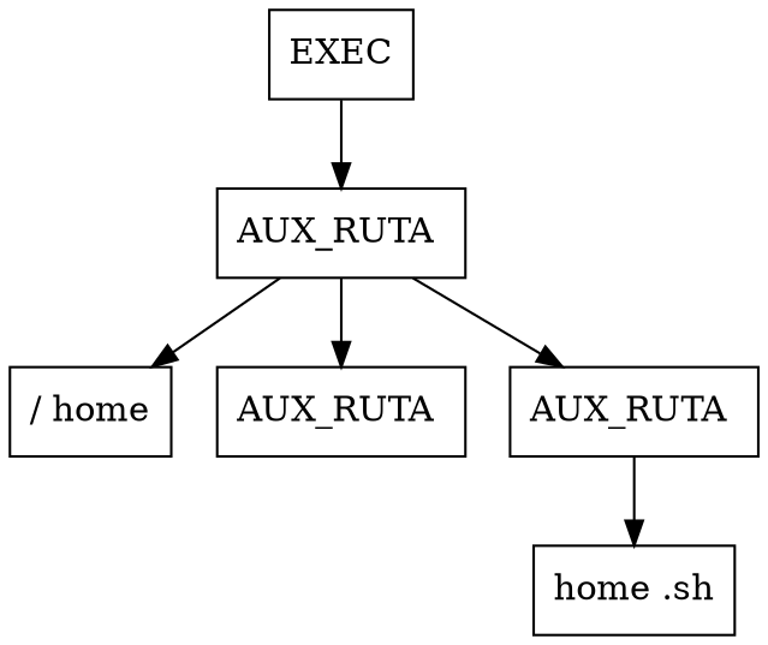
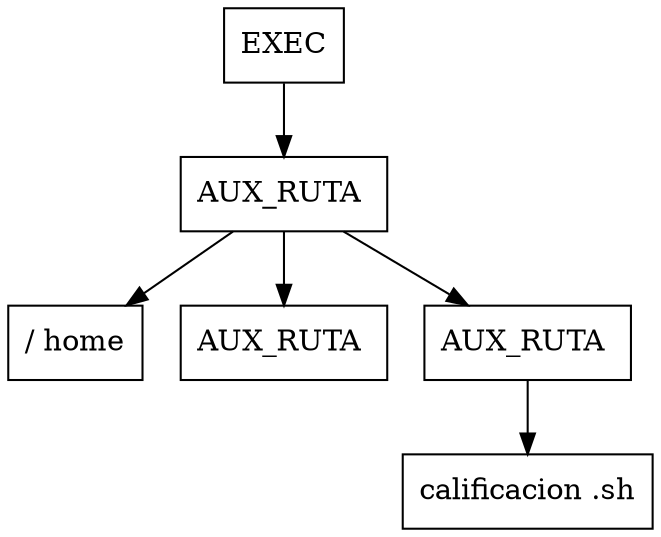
  digraph {
    node [shape=box]
    n1 [label=EXEC]
    n2 [label="AUX_RUTA "]
    n3 [label="/ home"]
    n4 [label="AUX_RUTA "]
    n5 [label="AUX_RUTA "]
-   n6 [label="home .sh"]
+   n6 [label="calificacion .sh"]
    n1 -> n2
    n2 -> n3
    n2 -> n4
    n2 -> n5
    n5 -> n6
  }
